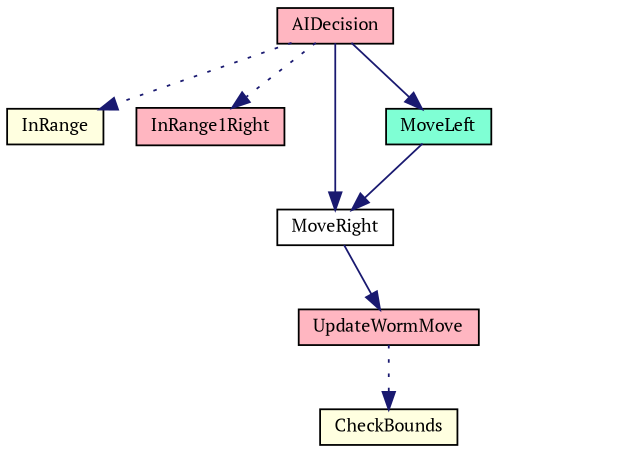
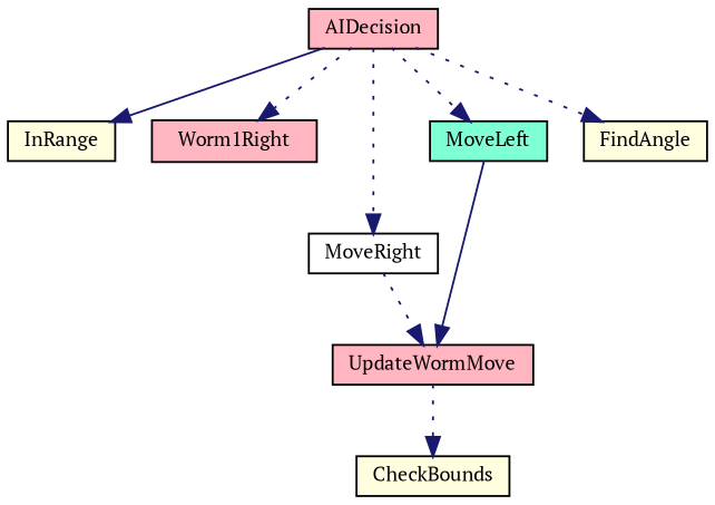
  digraph {
    fontname="PT Serif"
    rankdir=TB
    node [color=black fillcolor=lightpink fontname="PT Serif" fontsize=10 shape=record style=filled]
    edge [color=midnightblue fontname="PT Serif" fontsize=10 labelfontname=Helvetica labelfontsize=10 style=dotted]
    n1 [fontcolor=black height=0.2 label=AIDecision width=0.4]
    n2 [fillcolor=lightyellow height=0.2 label=InRange width=0.4]
-   n3 [height=0.2 label=InRange1Right width=0.4]
+   n3 [height=0.2 label=Worm1Right width=0.4]
    n4 [fillcolor=aquamarine height=0.2 label=MoveLeft width=0.4]
    n5 [fillcolor=white height=0.2 label=MoveRight width=0.4]
+   n6 [fillcolor=lightyellow height=0.2 label=FindAngle width=0.4]
    n7 [height=0.2 label=UpdateWormMove width=0.4]
    n8 [fillcolor=lightyellow height=0.2 label=CheckBounds width=0.4]
-   n1 -> n2
+   n1 -> n2 [style=solid]
    n1 -> n3
-   n1 -> n4 [style=solid]
-   n1 -> n5 [style=solid]
-   n4 -> n5 [style=solid]
-   n5 -> n7 [style=solid]
+   n1 -> n4
+   n1 -> n5
+   n1 -> n6
+   n4 -> n7 [style=solid]
+   n5 -> n7
    n7 -> n8
  }
